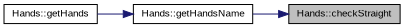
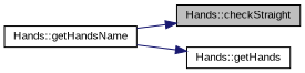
  digraph {
    fontname="Liberation Sans"
    rankdir=RL
    node [color=black fillcolor=white fontname="Liberation Sans" fontsize=10 shape=record style=filled]
    edge [color=midnightblue dir=back fontname="Liberation Sans" fontsize=10 labelfontname=Helvetica labelfontsize=10 style=solid]
    n1 [fillcolor=grey75 fontcolor=black height=0.2 label="Hands::checkStraight" width=0.4]
    n2 [height=0.2 label="Hands::getHandsName" width=0.4]
    n3 [height=0.2 label="Hands::getHands" width=0.4]
    n1 -> n2
-   n2 -> n3
+   n3 -> n2
  }
